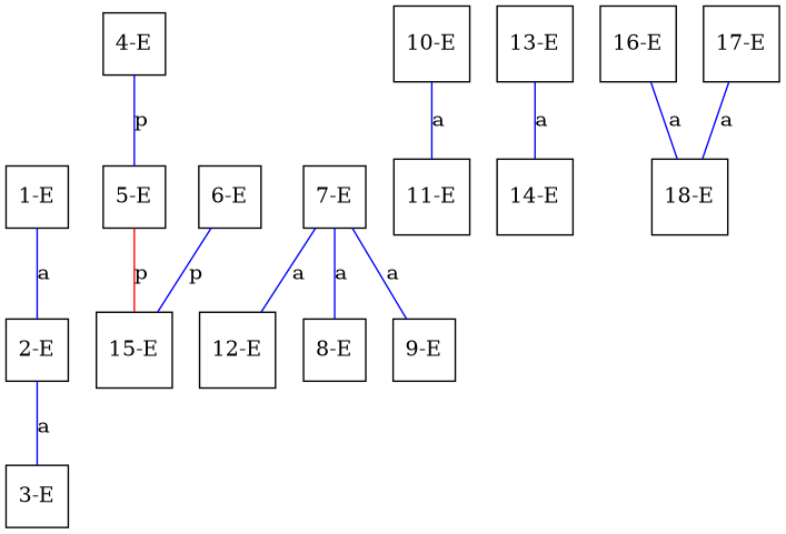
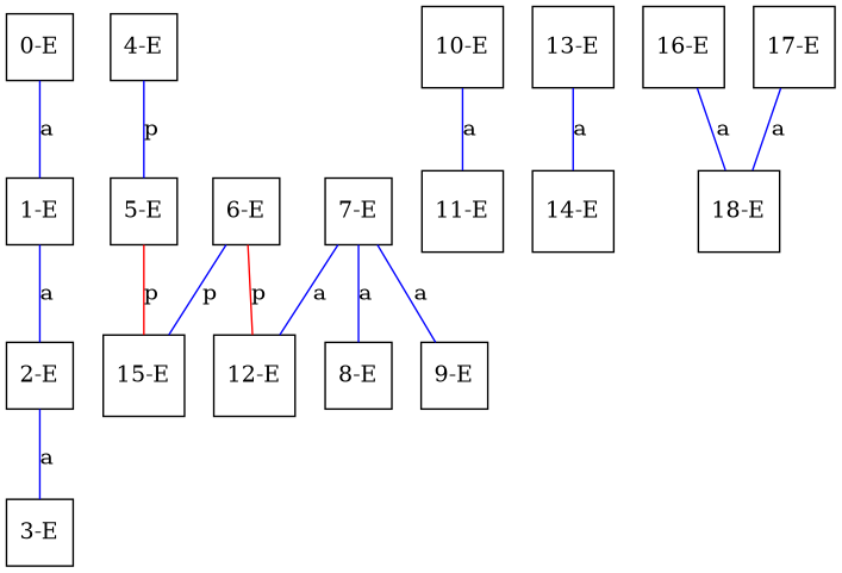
  graph {
    node [color=black shape=square]
    edge [color=blue]
+   n1 [label="0-E"]
    n2 [label="1-E"]
    n3 [label="2-E"]
    n4 [label="3-E"]
    n5 [label="4-E"]
    n6 [label="5-E"]
    n7 [label="15-E"]
    n8 [label="6-E"]
    n9 [label="12-E"]
    n10 [label="7-E"]
    n11 [label="8-E"]
    n12 [label="9-E"]
    n13 [label="10-E"]
    n14 [label="11-E"]
    n15 [label="13-E"]
    n16 [label="14-E"]
    n17 [label="16-E"]
    n18 [label="18-E"]
    n19 [label="17-E"]
+   n1 -- n2 [label=a]
    n2 -- n3 [label=a]
    n3 -- n4 [label=a]
    n5 -- n6 [label=p]
    n6 -- n7 [color=red label=p]
    n8 -- n7 [label=p]
+   n8 -- n9 [color=red label=p]
    n10 -- n9 [label=a]
    n10 -- n11 [label=a]
    n10 -- n12 [label=a]
    n13 -- n14 [label=a]
    n15 -- n16 [label=a]
    n17 -- n18 [label=a]
    n19 -- n18 [label=a]
  }
